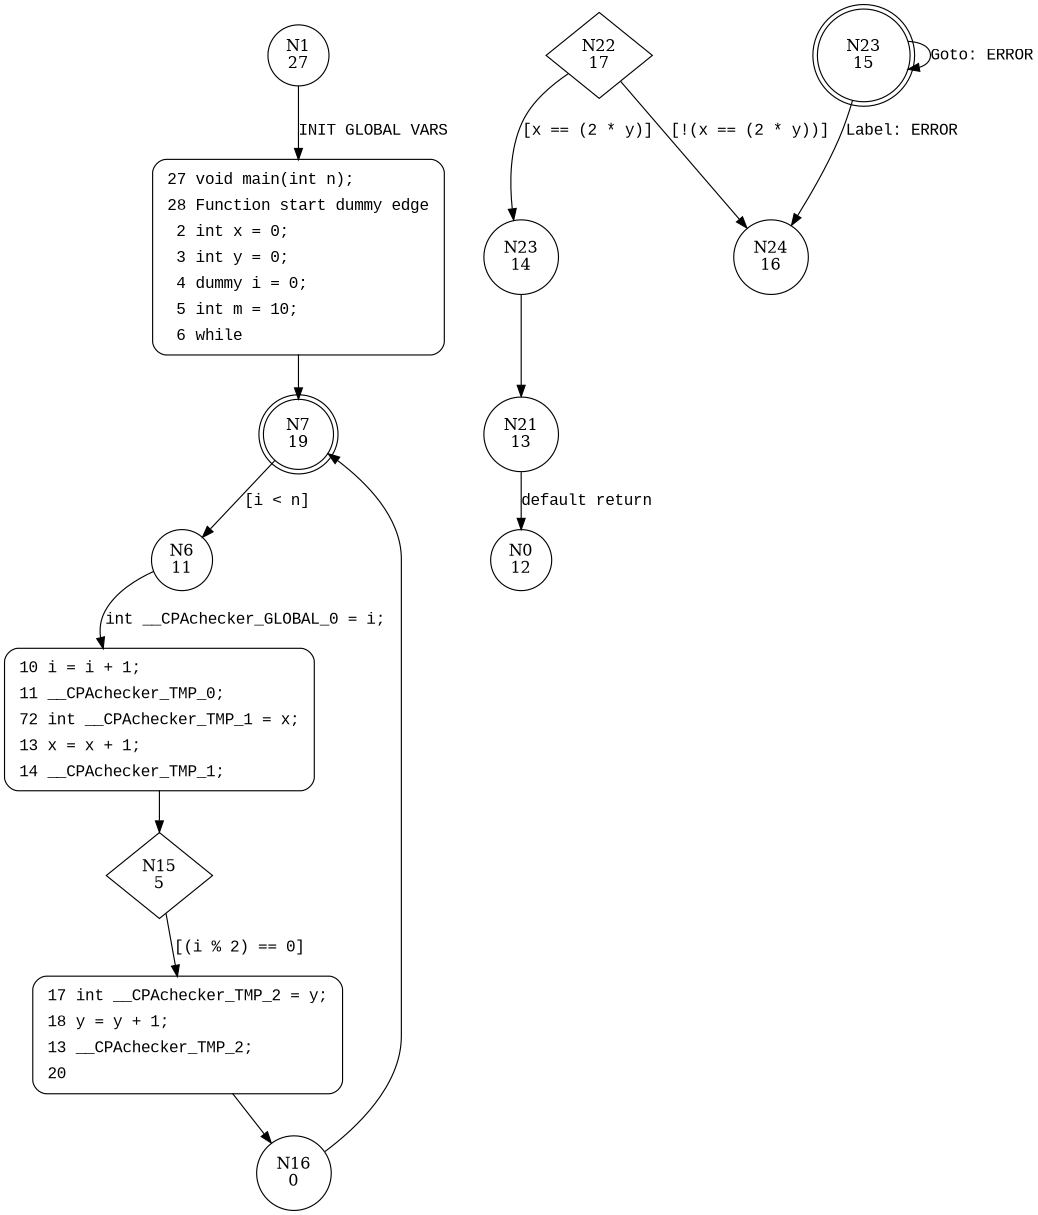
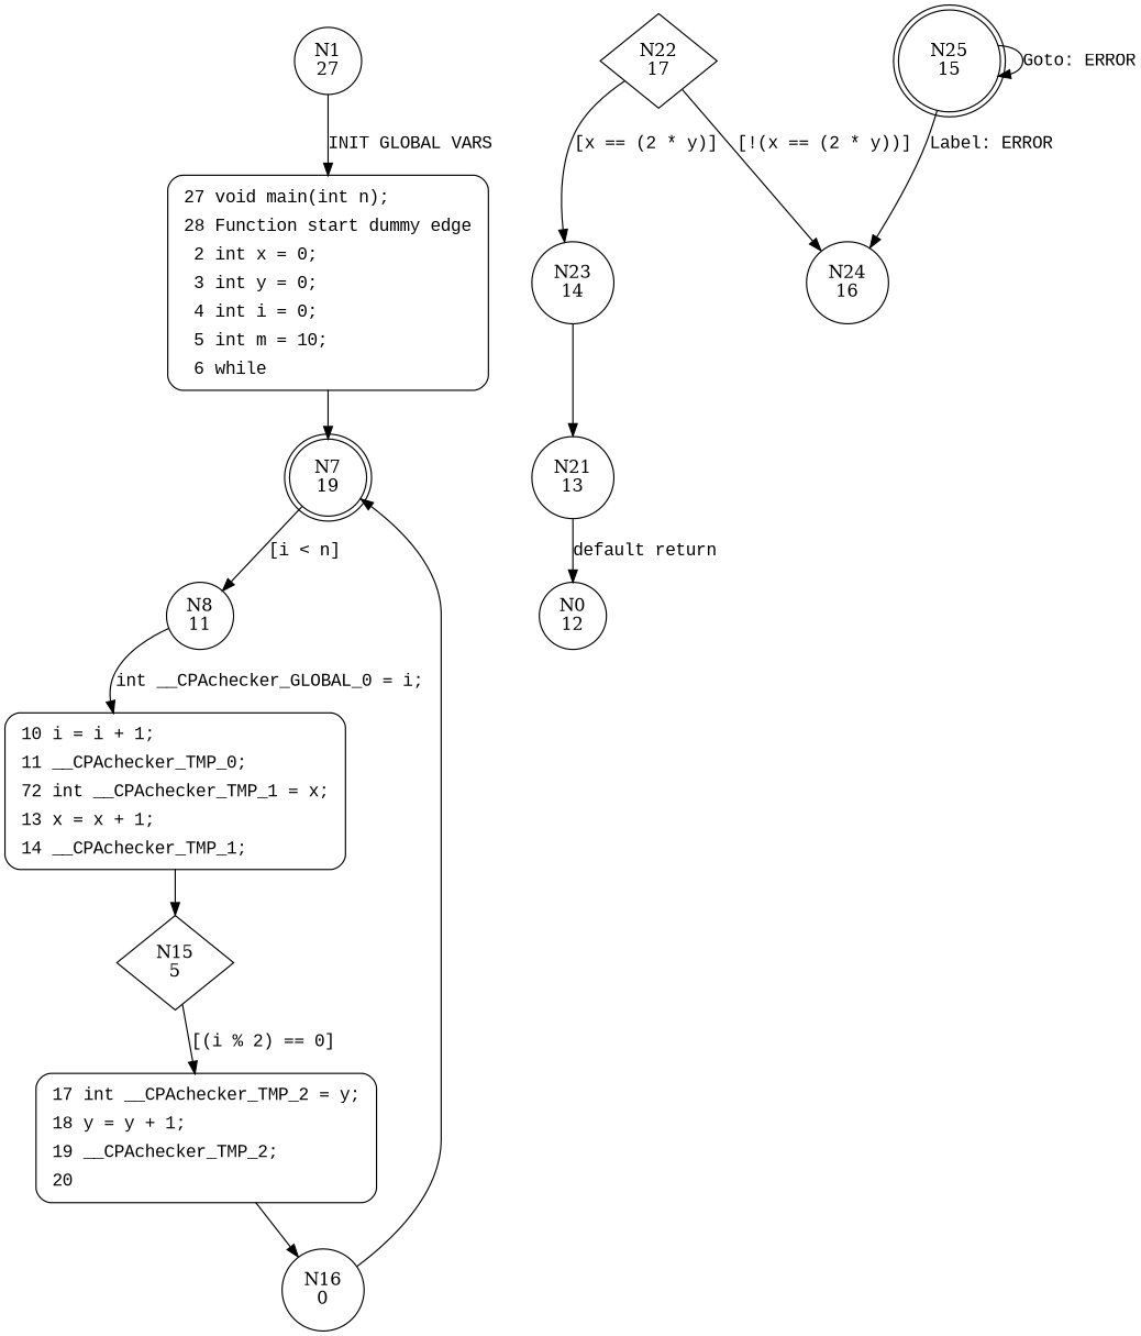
  digraph {
    node [shape=circle]
    edge [fontname="Courier New"]
    n1 [label="N1\n27"]
-   n2 [fillcolor=white fontname="Courier New" label=<<table border="0" cellborder="0" cellpadding="3" bgcolor="white"><tr><td align="right">27</td><td align="left">void main(int n);</td></tr><tr><td align="right">28</td><td align="left">Function start dummy edge</td></tr><tr><td align="right">2</td><td align="left">int x = 0;</td></tr><tr><td align="right">3</td><td align="left">int y = 0;</td></tr><tr><td align="right">4</td><td align="left">dummy i = 0;</td></tr><tr><td align="right">5</td><td align="left">int m = 10;</td></tr><tr><td align="right">6</td><td align="left">while</td></tr></table>> penwidth=1 shape=Mrecord style="filled,bold"]
+   n2 [fillcolor=white fontname="Courier New" label=<<table border="0" cellborder="0" cellpadding="3" bgcolor="white"><tr><td align="right">27</td><td align="left">void main(int n);</td></tr><tr><td align="right">28</td><td align="left">Function start dummy edge</td></tr><tr><td align="right">2</td><td align="left">int x = 0;</td></tr><tr><td align="right">3</td><td align="left">int y = 0;</td></tr><tr><td align="right">4</td><td align="left">int i = 0;</td></tr><tr><td align="right">5</td><td align="left">int m = 10;</td></tr><tr><td align="right">6</td><td align="left">while</td></tr></table>> penwidth=1 shape=Mrecord style="filled,bold"]
    n3 [label="N7\n19" shape=doublecircle]
-   n4 [label="N6\n11"]
+   n4 [label="N8\n11"]
    n5 [fillcolor=white fontname="Courier New" label=<<table border="0" cellborder="0" cellpadding="3" bgcolor="white"><tr><td align="right">10</td><td align="left">i = i + 1;</td></tr><tr><td align="right">11</td><td align="left">__CPAchecker_TMP_0;</td></tr><tr><td align="right">72</td><td align="left">int __CPAchecker_TMP_1 = x;</td></tr><tr><td align="right">13</td><td align="left">x = x + 1;</td></tr><tr><td align="right">14</td><td align="left">__CPAchecker_TMP_1;</td></tr></table>> penwidth=1 shape=Mrecord style="filled,bold"]
    n6 [label="N15\n5" shape=diamond]
    n7 [label="N22\n17" shape=diamond]
    n8 [label="N23\n14"]
    n9 [label="N24\n16"]
    n10 [label="N21\n13"]
    n11 [label="N0\n12"]
-   n12 [label="N23\n15" shape=doublecircle]
-   n13 [fillcolor=white fontname="Courier New" label=<<table border="0" cellborder="0" cellpadding="3" bgcolor="white"><tr><td align="right">17</td><td align="left">int __CPAchecker_TMP_2 = y;</td></tr><tr><td align="right">18</td><td align="left">y = y + 1;</td></tr><tr><td align="right">13</td><td align="left">__CPAchecker_TMP_2;</td></tr><tr><td align="right">20</td><td align="left"></td></tr></table>> penwidth=1 shape=Mrecord style="filled,bold"]
+   n12 [label="N25\n15" shape=doublecircle]
+   n13 [fillcolor=white fontname="Courier New" label=<<table border="0" cellborder="0" cellpadding="3" bgcolor="white"><tr><td align="right">17</td><td align="left">int __CPAchecker_TMP_2 = y;</td></tr><tr><td align="right">18</td><td align="left">y = y + 1;</td></tr><tr><td align="right">19</td><td align="left">__CPAchecker_TMP_2;</td></tr><tr><td align="right">20</td><td align="left"></td></tr></table>> penwidth=1 shape=Mrecord style="filled,bold"]
    n14 [label="N16\n0"]
    n1 -> n2 [label="INIT GLOBAL VARS"]
    n2 -> n3 [fontname=""]
    n3 -> n4 [label="[i < n]"]
    n4 -> n5 [label="int __CPAchecker_GLOBAL_0 = i;"]
    n5 -> n6 [fontname=""]
    n6 -> n13 [label="[(i % 2) == 0]"]
    n7 -> n8 [label="[x == (2 * y)]"]
    n7 -> n9 [label="[!(x == (2 * y))]"]
    n8 -> n10
    n10 -> n11 [label="default return"]
    n12 -> n9 [label="Label: ERROR"]
    n12 -> n12 [label="Goto: ERROR"]
    n13 -> n14 [fontname=""]
    n14 -> n3
  }
